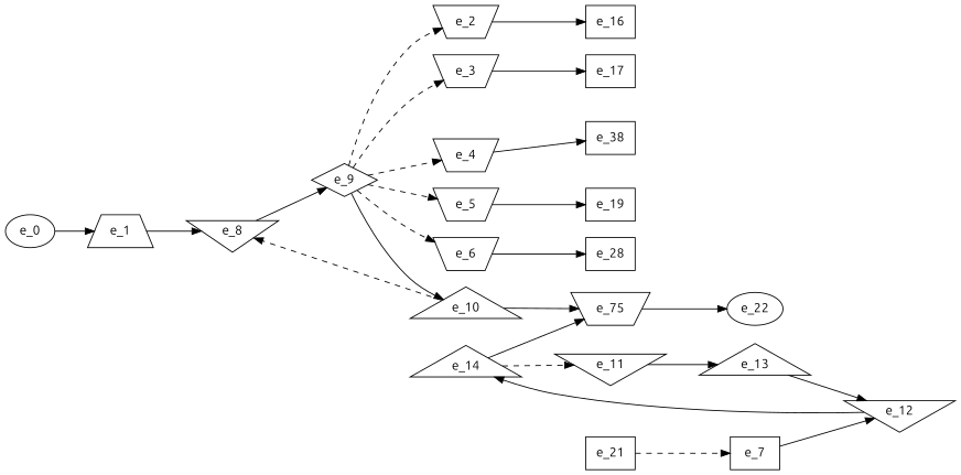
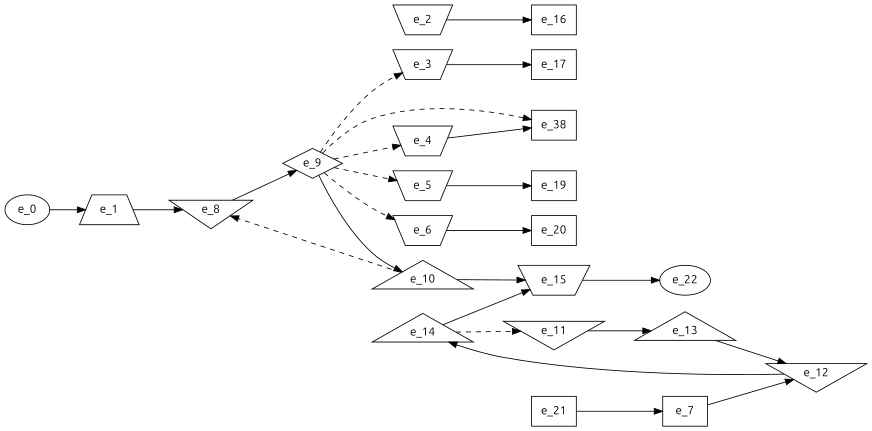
  digraph {
    fontname=Ubuntu
    rankdir=LR
    node [fontname=Ubuntu shape=dot]
    edge [fontname=Ubuntu]
    e_1 [shape=trapezium]
    e_8 [shape=invtriangle]
    e_0 [shape=""]
    e_9 [shape=diamond]
    e_11 [shape=invtriangle]
    e_13 [shape=triangle]
    e_2 [shape=invtrapezium]
    e_16
    e_3 [shape=invtrapezium]
    e_17
    e_4 [shape=invtrapezium]
    n12 [label=e_38]
    e_5 [shape=invtrapezium]
    e_19
    e_6 [shape=invtrapezium]
-   e_20 [label=e_28]
+   e_20
    e_12 [shape=invtriangle]
    e_7
    e_14 [shape=triangle]
    e_10 [shape=triangle]
-   e_15 [shape=invtrapezium label=e_75]
+   e_15 [shape=invtrapezium]
    e_22 [shape=""]
    e_21
    e_1 -> e_8
    e_8 -> e_9
    e_0 -> e_1
-   e_9 -> e_2 [style=dashed]
+   e_9 -> n12 [style=dashed]
    e_9 -> e_3 [style=dashed]
    e_9 -> e_4 [style=dashed]
    e_9 -> e_5 [style=dashed]
    e_9 -> e_6 [style=dashed]
    e_9 -> e_10
    e_11 -> e_13
    e_13 -> e_12
    e_2 -> e_16
    e_3 -> e_17
    e_4 -> n12
    e_5 -> e_19
    e_6 -> e_20
    e_12 -> e_14
    e_7 -> e_12
    e_14 -> e_11 [style=dashed]
    e_14 -> e_15
    e_10 -> e_8 [style=dashed]
    e_10 -> e_15
    e_15 -> e_22
-   e_21 -> e_7 [style=dashed]
+   e_21 -> e_7
  }
